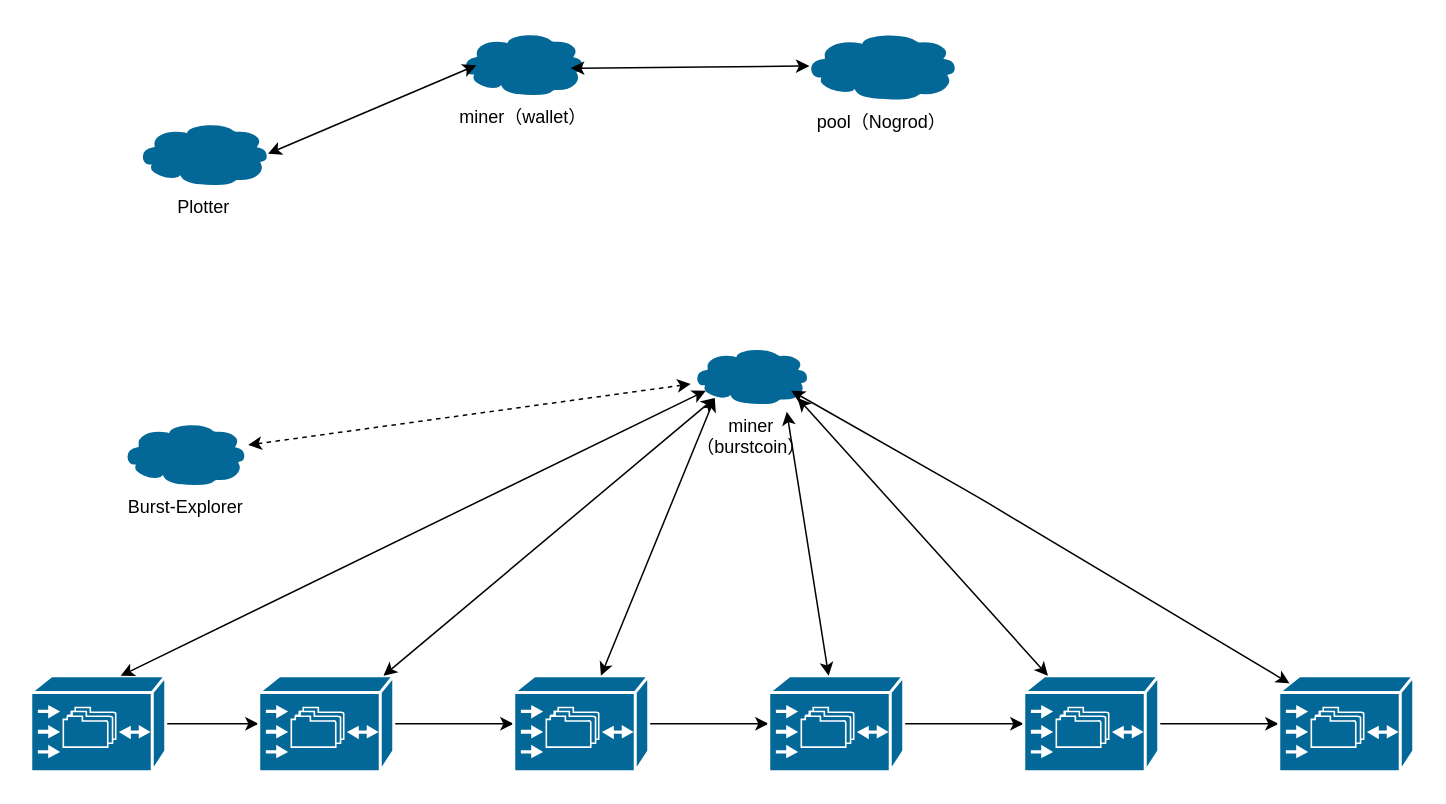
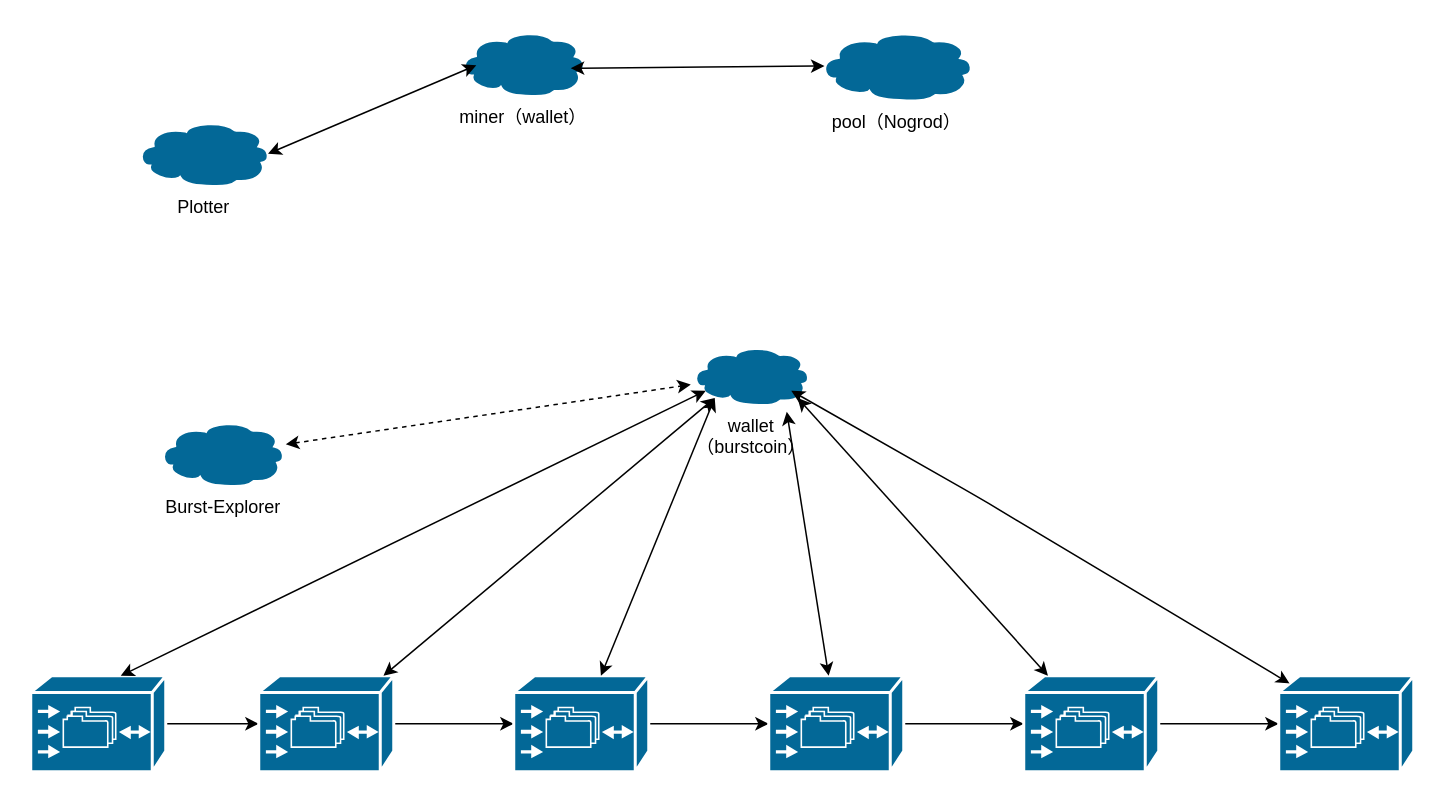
  <mxCell id="0" />
  <mxCell id="1" parent="0" />
  <mxCell id="2" value="" style="edgeStyle=orthogonalEdgeStyle;rounded=0;orthogonalLoop=1;jettySize=auto;html=1;" parent="1" source="3" target="5" edge="1"><mxGeometry relative="1" as="geometry" /></mxCell>
  <mxCell id="3" value="" style="shape=mxgraph.cisco.storage.cisco_file_engine;html=1;pointerEvents=1;dashed=0;fillColor=#036897;strokeColor=#ffffff;strokeWidth=2;verticalLabelPosition=bottom;verticalAlign=top;align=center;outlineConnect=0;" parent="1" vertex="1"><mxGeometry x="20" y="450" width="90" height="64" as="geometry" /></mxCell>
  <mxCell id="4" value="" style="edgeStyle=orthogonalEdgeStyle;rounded=0;orthogonalLoop=1;jettySize=auto;html=1;" parent="1" source="5" target="7" edge="1"><mxGeometry relative="1" as="geometry" /></mxCell>
  <mxCell id="5" value="" style="shape=mxgraph.cisco.storage.cisco_file_engine;html=1;pointerEvents=1;dashed=0;fillColor=#036897;strokeColor=#ffffff;strokeWidth=2;verticalLabelPosition=bottom;verticalAlign=top;align=center;outlineConnect=0;" parent="1" vertex="1"><mxGeometry x="172" y="450" width="90" height="64" as="geometry" /></mxCell>
  <mxCell id="6" value="" style="edgeStyle=orthogonalEdgeStyle;rounded=0;orthogonalLoop=1;jettySize=auto;html=1;" parent="1" source="7" target="9" edge="1"><mxGeometry relative="1" as="geometry" /></mxCell>
  <mxCell id="7" value="" style="shape=mxgraph.cisco.storage.cisco_file_engine;html=1;pointerEvents=1;dashed=0;fillColor=#036897;strokeColor=#ffffff;strokeWidth=2;verticalLabelPosition=bottom;verticalAlign=top;align=center;outlineConnect=0;" parent="1" vertex="1"><mxGeometry x="342" y="450" width="90" height="64" as="geometry" /></mxCell>
  <mxCell id="8" value="" style="edgeStyle=orthogonalEdgeStyle;rounded=0;orthogonalLoop=1;jettySize=auto;html=1;" parent="1" source="9" target="11" edge="1"><mxGeometry relative="1" as="geometry" /></mxCell>
  <mxCell id="9" value="" style="shape=mxgraph.cisco.storage.cisco_file_engine;html=1;pointerEvents=1;dashed=0;fillColor=#036897;strokeColor=#ffffff;strokeWidth=2;verticalLabelPosition=bottom;verticalAlign=top;align=center;outlineConnect=0;" parent="1" vertex="1"><mxGeometry x="512" y="450" width="90" height="64" as="geometry" /></mxCell>
  <mxCell id="10" value="" style="edgeStyle=orthogonalEdgeStyle;rounded=0;orthogonalLoop=1;jettySize=auto;html=1;" parent="1" source="11" target="12" edge="1"><mxGeometry relative="1" as="geometry" /></mxCell>
  <mxCell id="11" value="" style="shape=mxgraph.cisco.storage.cisco_file_engine;html=1;pointerEvents=1;dashed=0;fillColor=#036897;strokeColor=#ffffff;strokeWidth=2;verticalLabelPosition=bottom;verticalAlign=top;align=center;outlineConnect=0;" parent="1" vertex="1"><mxGeometry x="682" y="450" width="90" height="64" as="geometry" /></mxCell>
  <mxCell id="12" value="" style="shape=mxgraph.cisco.storage.cisco_file_engine;html=1;pointerEvents=1;dashed=0;fillColor=#036897;strokeColor=#ffffff;strokeWidth=2;verticalLabelPosition=bottom;verticalAlign=top;align=center;outlineConnect=0;" parent="1" vertex="1"><mxGeometry x="852" y="450" width="90" height="64" as="geometry" /></mxCell>
- <mxCell id="13" value="miner&lt;br&gt;（burstcoin）" style="shape=mxgraph.cisco.storage.cloud;html=1;pointerEvents=1;dashed=0;fillColor=#036897;strokeColor=#ffffff;strokeWidth=2;verticalLabelPosition=bottom;verticalAlign=top;align=center;outlineConnect=0;" parent="1" vertex="1"><mxGeometry x="460" y="230" width="80" height="40" as="geometry" /></mxCell>
- <mxCell id="14" value="pool（Nogrod）" style="shape=mxgraph.cisco.storage.cloud;html=1;pointerEvents=1;dashed=0;fillColor=#036897;strokeColor=#ffffff;strokeWidth=2;verticalLabelPosition=bottom;verticalAlign=top;align=center;outlineConnect=0;" parent="1" vertex="1"><mxGeometry x="535" y="20" width="104" height="47" as="geometry" /></mxCell>
- <mxCell id="15" value="&lt;span style=&quot;text-align: left&quot;&gt;Burst-Explorer&lt;/span&gt;" style="shape=mxgraph.cisco.storage.cloud;html=1;pointerEvents=1;dashed=0;fillColor=#036897;strokeColor=#ffffff;strokeWidth=2;verticalLabelPosition=bottom;verticalAlign=top;align=center;outlineConnect=0;" parent="1" vertex="1"><mxGeometry x="80" y="280" width="85" height="44" as="geometry" /></mxCell>
+ <mxCell id="13" value="wallet&lt;br&gt;（burstcoin）" style="shape=mxgraph.cisco.storage.cloud;html=1;pointerEvents=1;dashed=0;fillColor=#036897;strokeColor=#ffffff;strokeWidth=2;verticalLabelPosition=bottom;verticalAlign=top;align=center;outlineConnect=0;" parent="1" vertex="1"><mxGeometry x="460" y="230" width="80" height="40" as="geometry" /></mxCell>
+ <mxCell id="14" value="pool（Nogrod）" style="shape=mxgraph.cisco.storage.cloud;html=1;pointerEvents=1;dashed=0;fillColor=#036897;strokeColor=#ffffff;strokeWidth=2;verticalLabelPosition=bottom;verticalAlign=top;align=center;outlineConnect=0;" parent="1" vertex="1"><mxGeometry x="545" y="20" width="104" height="47" as="geometry" /></mxCell>
+ <mxCell id="15" value="&lt;span style=&quot;text-align: left&quot;&gt;Burst-Explorer&lt;/span&gt;" style="shape=mxgraph.cisco.storage.cloud;html=1;pointerEvents=1;dashed=0;fillColor=#036897;strokeColor=#ffffff;strokeWidth=2;verticalLabelPosition=bottom;verticalAlign=top;align=center;outlineConnect=0;" parent="1" vertex="1"><mxGeometry x="105" y="280" width="85" height="44" as="geometry" /></mxCell>
  <mxCell id="16" value="&lt;div style=&quot;text-align: left&quot;&gt;&lt;span&gt;Plotter&lt;/span&gt;&lt;/div&gt;" style="shape=mxgraph.cisco.storage.cloud;html=1;pointerEvents=1;dashed=0;fillColor=#036897;strokeColor=#ffffff;strokeWidth=2;verticalLabelPosition=bottom;verticalAlign=top;align=center;outlineConnect=0;" parent="1" vertex="1"><mxGeometry x="90" y="80" width="90" height="44" as="geometry" /></mxCell>
  <mxCell id="17" value="&lt;div style=&quot;text-align: left&quot;&gt;miner（wallet）&lt;br&gt;&lt;/div&gt;" style="shape=mxgraph.cisco.storage.cloud;html=1;pointerEvents=1;dashed=0;fillColor=#036897;strokeColor=#ffffff;strokeWidth=2;verticalLabelPosition=bottom;verticalAlign=top;align=center;outlineConnect=0;" parent="1" vertex="1"><mxGeometry x="305.5" y="20" width="85" height="44" as="geometry" /></mxCell>
  <mxCell id="18" value="" style="endArrow=classic;startArrow=classic;html=1;entryX=0.04;entryY=0.5;entryDx=0;entryDy=0;entryPerimeter=0;" parent="1" target="14" edge="1"><mxGeometry width="50" height="50" relative="1" as="geometry"><mxPoint x="380" y="45" as="sourcePoint" /><mxPoint x="470" y="55" as="targetPoint" /><Array as="points"><mxPoint x="480" y="44" /></Array></mxGeometry></mxCell>
  <mxCell id="19" value="" style="endArrow=classic;startArrow=classic;html=1;dashed=1;" parent="1" source="15" target="13" edge="1"><mxGeometry width="50" height="50" relative="1" as="geometry"><mxPoint x="240" y="280" as="sourcePoint" /><mxPoint x="432" y="245" as="targetPoint" /></mxGeometry></mxCell>
  <mxCell id="20" value="" style="endArrow=classic;startArrow=classic;html=1;" parent="1" edge="1"><mxGeometry width="50" height="50" relative="1" as="geometry"><mxPoint x="80" y="450" as="sourcePoint" /><mxPoint x="470" y="260" as="targetPoint" /></mxGeometry></mxCell>
  <mxCell id="21" value="" style="endArrow=classic;startArrow=classic;html=1;entryX=0.2;entryY=0.87;entryDx=0;entryDy=0;entryPerimeter=0;" parent="1" source="5" edge="1" target="13"><mxGeometry width="50" height="50" relative="1" as="geometry"><mxPoint x="252" y="405" as="sourcePoint" /><mxPoint x="500" y="270" as="targetPoint" /></mxGeometry></mxCell>
  <mxCell id="22" value="" style="endArrow=classic;startArrow=classic;html=1;entryX=0.08;entryY=0.08;entryDx=0;entryDy=0;entryPerimeter=0;" parent="1" target="12" edge="1"><mxGeometry width="50" height="50" relative="1" as="geometry"><mxPoint x="527" y="260" as="sourcePoint" /><mxPoint x="790" y="400" as="targetPoint" /><Array as="points"><mxPoint x="650" y="330" /></Array></mxGeometry></mxCell>
  <mxCell id="23" value="" style="endArrow=classic;startArrow=classic;html=1;entryX=0.2;entryY=0.87;entryDx=0;entryDy=0;entryPerimeter=0;" parent="1" source="7" target="13" edge="1"><mxGeometry width="50" height="50" relative="1" as="geometry"><mxPoint x="363.5" y="440" as="sourcePoint" /><mxPoint x="536.5" y="320" as="targetPoint" /></mxGeometry></mxCell>
  <mxCell id="24" value="" style="endArrow=classic;startArrow=classic;html=1;exitX=0.89;exitY=0.87;exitDx=0;exitDy=0;exitPerimeter=0;" parent="1" source="13" target="11" edge="1"><mxGeometry width="50" height="50" relative="1" as="geometry"><mxPoint x="488" y="260" as="sourcePoint" /><mxPoint x="820.2" y="455.12" as="targetPoint" /><Array as="points" /></mxGeometry></mxCell>
  <mxCell id="25" value="" style="endArrow=classic;startArrow=classic;html=1;entryX=0.8;entryY=1.1;entryDx=0;entryDy=0;entryPerimeter=0;" parent="1" source="9" target="13" edge="1"><mxGeometry width="50" height="50" relative="1" as="geometry"><mxPoint x="530.086" y="470" as="sourcePoint" /><mxPoint x="617.759" y="290" as="targetPoint" /></mxGeometry></mxCell>
  <mxCell id="26" value="" style="endArrow=classic;startArrow=classic;html=1;exitX=0.98;exitY=0.5;exitDx=0;exitDy=0;exitPerimeter=0;" parent="1" source="16" edge="1"><mxGeometry width="50" height="50" relative="1" as="geometry"><mxPoint x="207" y="43" as="sourcePoint" /><mxPoint x="317" y="43" as="targetPoint" /></mxGeometry></mxCell>
